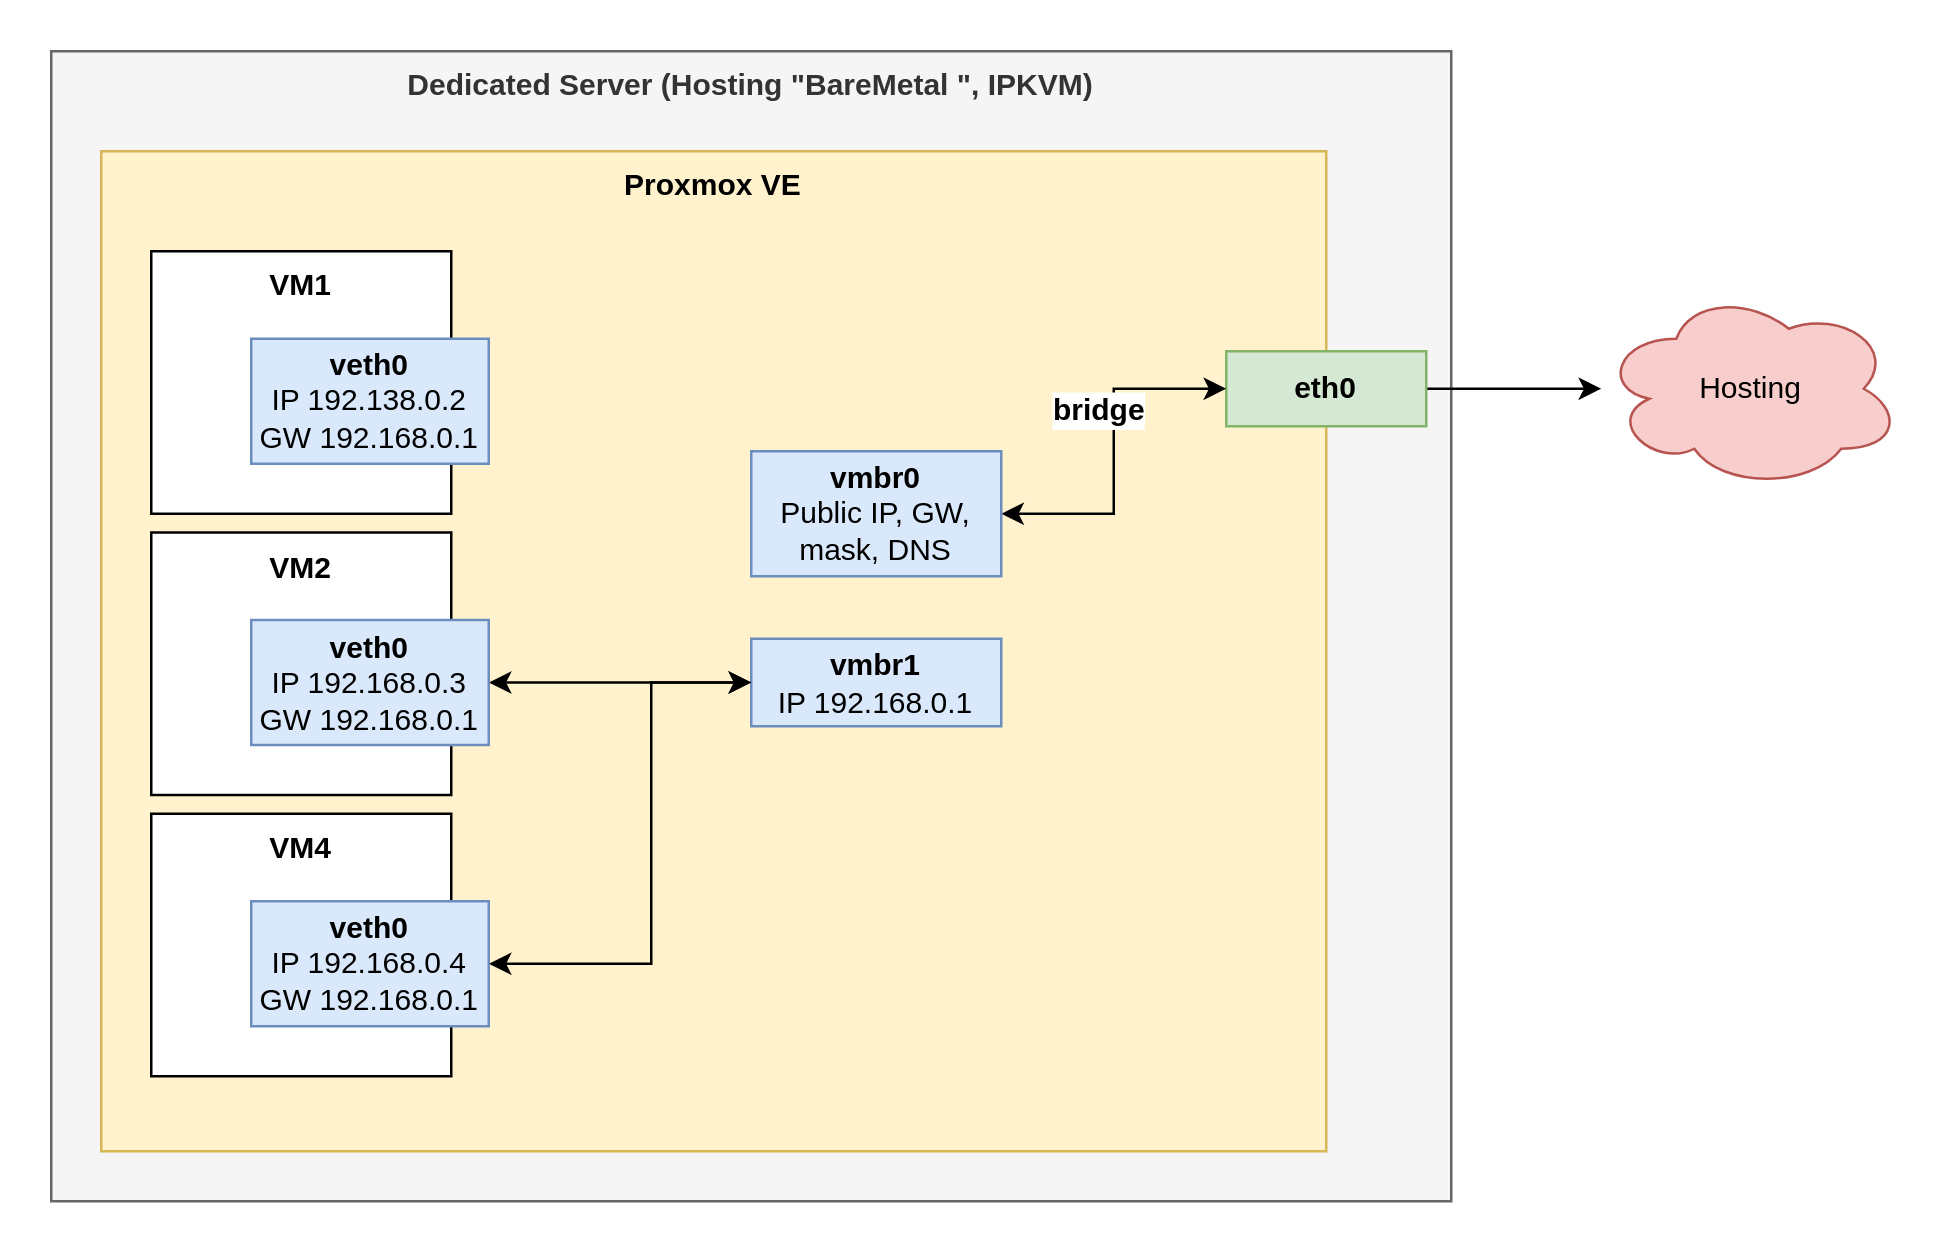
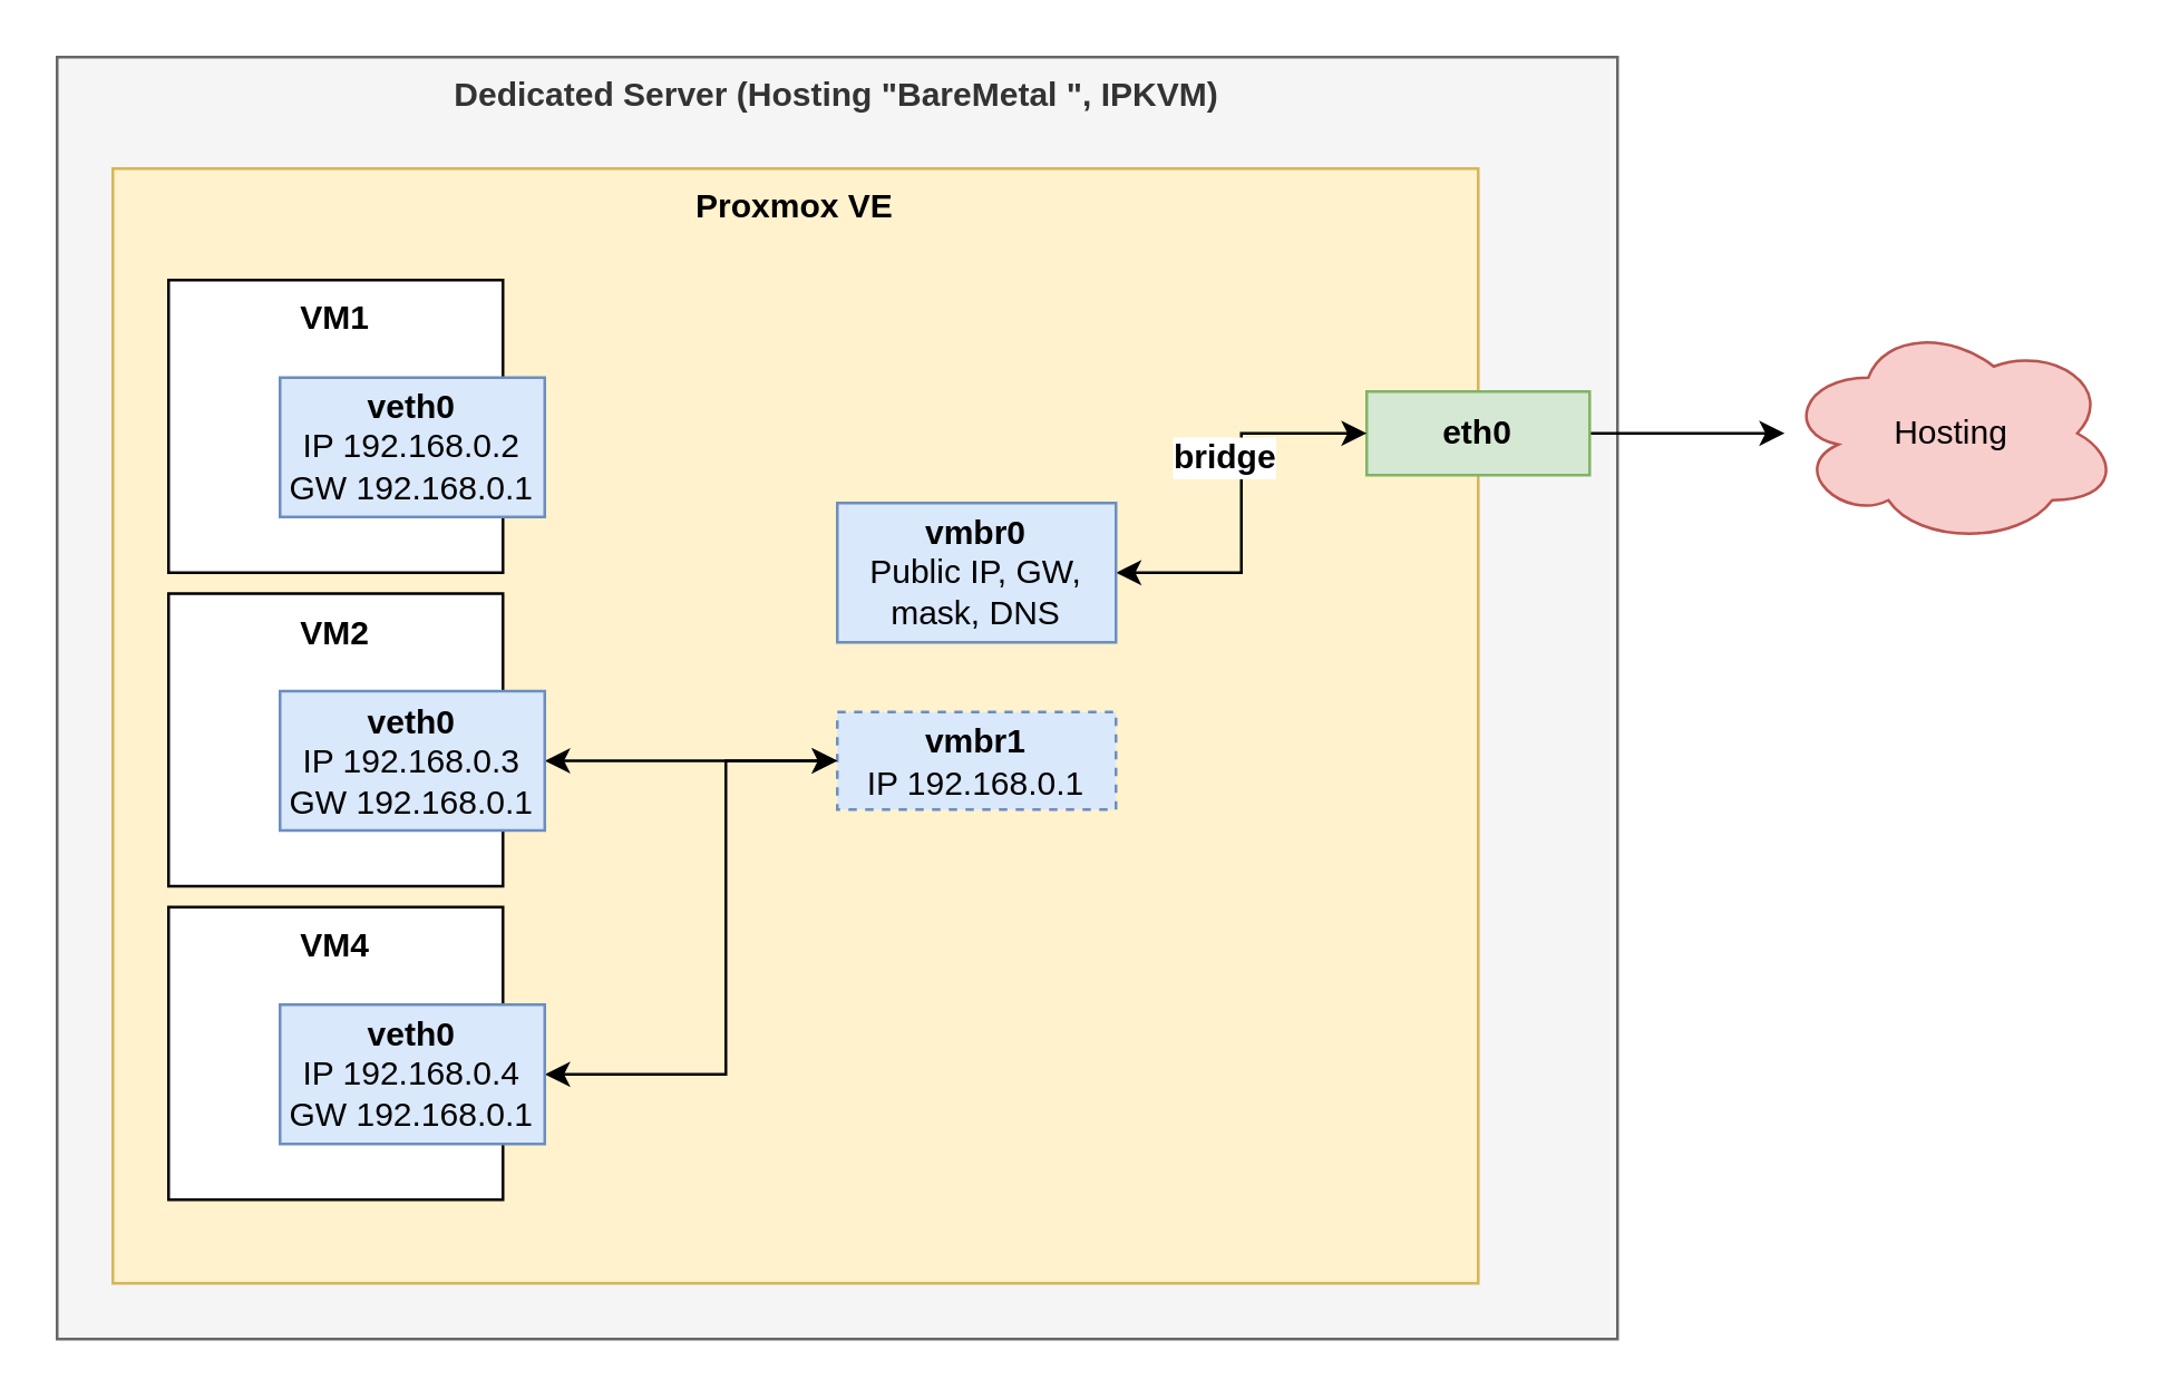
  <mxCell id="0" />
  <mxCell id="1" parent="0" />
  <mxCell id="2" value="Dedicated Server (Hosting &quot;BareMetal &quot;, IPKVM)" style="rounded=0;whiteSpace=wrap;html=1;verticalAlign=top;fontStyle=1;labelBackgroundColor=none;fillColor=#f5f5f5;strokeColor=#666666;fontColor=#333333;" vertex="1" parent="1"><mxGeometry x="20" y="20" width="560" height="460" as="geometry" /></mxCell>
  <mxCell id="3" style="edgeStyle=orthogonalEdgeStyle;rounded=0;orthogonalLoop=1;jettySize=auto;html=1;" edge="1" parent="1" source="6" target="4"><mxGeometry relative="1" as="geometry"><mxPoint x="680" y="170" as="targetPoint" /></mxGeometry></mxCell>
  <mxCell id="4" value="Hosting" style="ellipse;shape=cloud;whiteSpace=wrap;html=1;fillColor=#f8cecc;strokeColor=#b85450;" vertex="1" parent="1"><mxGeometry x="640" y="115" width="120" height="80" as="geometry" /></mxCell>
  <mxCell id="5" value="Proxmox VE" style="rounded=0;whiteSpace=wrap;html=1;fontSize=12;verticalAlign=top;fontStyle=1;fillColor=#fff2cc;strokeColor=#d6b656;" vertex="1" parent="1"><mxGeometry x="40" y="60" width="490" height="400" as="geometry" /></mxCell>
  <mxCell id="6" value="&lt;b style=&quot;font-size: 12px&quot;&gt;eth0&lt;/b&gt;" style="rounded=0;whiteSpace=wrap;html=1;fontSize=12;shadow=0;fillColor=#d5e8d4;strokeColor=#82b366;" vertex="1" parent="1"><mxGeometry x="490" y="140" width="80" height="30" as="geometry" /></mxCell>
  <mxCell id="7" style="edgeStyle=orthogonalEdgeStyle;rounded=0;orthogonalLoop=1;jettySize=auto;html=1;entryX=0;entryY=0.5;entryDx=0;entryDy=0;fontSize=12;startArrow=classic;startFill=1;" edge="1" parent="1" source="9" target="6"><mxGeometry relative="1" as="geometry" /></mxCell>
  <mxCell id="8" value="bridge" style="edgeLabel;html=1;align=center;verticalAlign=middle;resizable=0;points=[];fontSize=12;fontStyle=1;labelBackgroundColor=#ffffff;" vertex="1" connectable="0" parent="7"><mxGeometry x="0.232" y="-1" relative="1" as="geometry"><mxPoint x="-8" y="-1" as="offset" /></mxGeometry></mxCell>
  <mxCell id="9" value="&lt;b&gt;vmbr0&lt;br&gt;&lt;/b&gt;Public IP, GW, mask, DNS" style="rounded=0;whiteSpace=wrap;html=1;shadow=0;fontSize=12;fillColor=#dae8fc;strokeColor=#6c8ebf;" vertex="1" parent="1"><mxGeometry x="300" y="180" width="100" height="50" as="geometry" /></mxCell>
- <mxCell id="10" value="&lt;b&gt;vmbr1&lt;br&gt;&lt;/b&gt;IP 192.168.0.1&lt;b&gt;&lt;br&gt;&lt;/b&gt;" style="rounded=0;whiteSpace=wrap;html=1;shadow=0;fontSize=12;fillColor=#dae8fc;strokeColor=#6c8ebf;" vertex="1" parent="1"><mxGeometry x="300" y="255" width="100" height="35" as="geometry" /></mxCell>
+ <mxCell id="10" value="&lt;b&gt;vmbr1&lt;br&gt;&lt;/b&gt;IP 192.168.0.1&lt;b&gt;&lt;br&gt;&lt;/b&gt;" style="rounded=0;whiteSpace=wrap;html=1;shadow=0;fontSize=12;fillColor=#dae8fc;strokeColor=#6c8ebf;dashed=1;" vertex="1" parent="1"><mxGeometry x="300" y="255" width="100" height="35" as="geometry" /></mxCell>
  <mxCell id="11" value="VM1" style="rounded=0;whiteSpace=wrap;html=1;shadow=0;fontSize=12;fontStyle=1;verticalAlign=top;" vertex="1" parent="1"><mxGeometry x="60" y="100" width="120" height="105" as="geometry" /></mxCell>
- <mxCell id="12" value="&lt;b style=&quot;font-size: 12px&quot;&gt;veth0&lt;br&gt;&lt;/b&gt;IP 192.138.0.2&lt;br&gt;GW 192.168.0.1&lt;b style=&quot;font-size: 12px&quot;&gt;&lt;br&gt;&lt;/b&gt;" style="rounded=0;whiteSpace=wrap;html=1;fontSize=12;shadow=0;fillColor=#dae8fc;strokeColor=#6c8ebf;" vertex="1" parent="1"><mxGeometry x="100" y="135" width="95" height="50" as="geometry" /></mxCell>
+ <mxCell id="12" value="&lt;b style=&quot;font-size: 12px&quot;&gt;veth0&lt;br&gt;&lt;/b&gt;IP 192.168.0.2&lt;br&gt;GW 192.168.0.1&lt;b style=&quot;font-size: 12px&quot;&gt;&lt;br&gt;&lt;/b&gt;" style="rounded=0;whiteSpace=wrap;html=1;fontSize=12;shadow=0;fillColor=#dae8fc;strokeColor=#6c8ebf;" vertex="1" parent="1"><mxGeometry x="100" y="135" width="95" height="50" as="geometry" /></mxCell>
  <mxCell id="13" value="VM2" style="rounded=0;whiteSpace=wrap;html=1;shadow=0;fontSize=12;fontStyle=1;verticalAlign=top;" vertex="1" parent="1"><mxGeometry x="60" y="212.5" width="120" height="105" as="geometry" /></mxCell>
  <mxCell id="14" style="edgeStyle=orthogonalEdgeStyle;rounded=0;orthogonalLoop=1;jettySize=auto;html=1;exitX=1;exitY=0.5;exitDx=0;exitDy=0;entryX=0;entryY=0.5;entryDx=0;entryDy=0;startArrow=classic;startFill=1;fontSize=12;" edge="1" parent="1" source="15" target="10"><mxGeometry relative="1" as="geometry" /></mxCell>
  <mxCell id="15" value="&lt;b style=&quot;font-size: 12px&quot;&gt;veth0&lt;br&gt;&lt;/b&gt;IP 192.168.0.3&lt;br&gt;GW 192.168.0.1&lt;b style=&quot;font-size: 12px&quot;&gt;&lt;br&gt;&lt;/b&gt;" style="rounded=0;whiteSpace=wrap;html=1;fontSize=12;shadow=0;fillColor=#dae8fc;strokeColor=#6c8ebf;" vertex="1" parent="1"><mxGeometry x="100" y="247.5" width="95" height="50" as="geometry" /></mxCell>
  <mxCell id="16" value="VM4" style="rounded=0;whiteSpace=wrap;html=1;shadow=0;fontSize=12;fontStyle=1;verticalAlign=top;" vertex="1" parent="1"><mxGeometry x="60" y="325" width="120" height="105" as="geometry" /></mxCell>
  <mxCell id="17" style="edgeStyle=orthogonalEdgeStyle;rounded=0;orthogonalLoop=1;jettySize=auto;html=1;exitX=1;exitY=0.5;exitDx=0;exitDy=0;entryX=0;entryY=0.5;entryDx=0;entryDy=0;startArrow=classic;startFill=1;fontSize=12;" edge="1" parent="1" source="18" target="10"><mxGeometry relative="1" as="geometry"><Array as="points"><mxPoint x="260" y="385" /><mxPoint x="260" y="273" /></Array></mxGeometry></mxCell>
  <mxCell id="18" value="&lt;b style=&quot;font-size: 12px&quot;&gt;veth0&lt;br&gt;&lt;/b&gt;IP 192.168.0.4&lt;br&gt;GW 192.168.0.1&lt;b style=&quot;font-size: 12px&quot;&gt;&lt;br&gt;&lt;/b&gt;" style="rounded=0;whiteSpace=wrap;html=1;fontSize=12;shadow=0;fillColor=#dae8fc;strokeColor=#6c8ebf;" vertex="1" parent="1"><mxGeometry x="100" y="360" width="95" height="50" as="geometry" /></mxCell>
